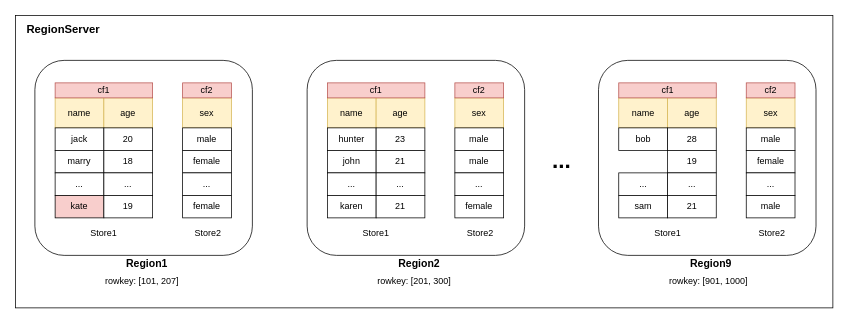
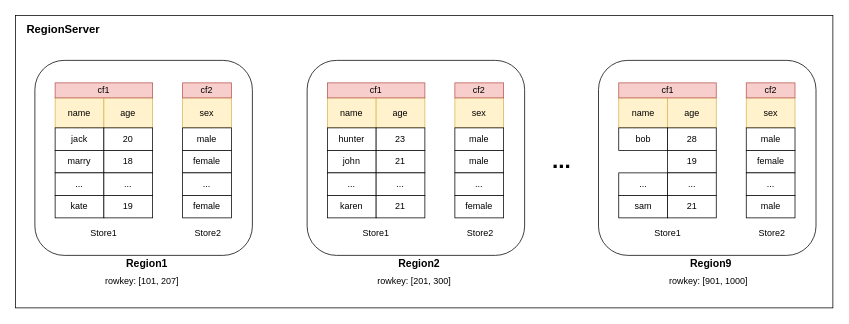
  <mxCell id="0" />
  <mxCell id="1" parent="0" />
  <mxCell id="2" value="" style="rounded=0;whiteSpace=wrap;html=1;" vertex="1" parent="1"><mxGeometry x="20" y="20" width="1090" height="390" as="geometry" /></mxCell>
  <mxCell id="3" value="" style="rounded=1;whiteSpace=wrap;html=1;" vertex="1" parent="1"><mxGeometry x="46" y="80" width="290" height="260" as="geometry" /></mxCell>
  <mxCell id="4" value="&lt;font style=&quot;font-size: 14px&quot;&gt;&lt;b&gt;Region1&lt;/b&gt;&lt;/font&gt;" style="text;html=1;resizable=0;points=[];autosize=1;align=left;verticalAlign=top;spacingTop=-4;" vertex="1" parent="1"><mxGeometry x="166" y="340" width="70" height="20" as="geometry" /></mxCell>
  <mxCell id="5" value="name" style="rounded=0;whiteSpace=wrap;html=1;fillColor=#fff2cc;strokeColor=#d6b656;" vertex="1" parent="1"><mxGeometry x="73" y="130" width="65" height="40" as="geometry" /></mxCell>
  <mxCell id="6" value="age" style="rounded=0;whiteSpace=wrap;html=1;fillColor=#fff2cc;strokeColor=#d6b656;" vertex="1" parent="1"><mxGeometry x="138" y="130" width="65" height="40" as="geometry" /></mxCell>
  <mxCell id="7" value="cf1" style="rounded=0;whiteSpace=wrap;html=1;fillColor=#f8cecc;strokeColor=#b85450;" vertex="1" parent="1"><mxGeometry x="73" y="110" width="130" height="20" as="geometry" /></mxCell>
  <mxCell id="8" value="jack" style="rounded=0;whiteSpace=wrap;html=1;" vertex="1" parent="1"><mxGeometry x="73" y="170" width="65" height="30" as="geometry" /></mxCell>
  <mxCell id="9" value="20" style="rounded=0;whiteSpace=wrap;html=1;" vertex="1" parent="1"><mxGeometry x="138" y="170" width="65" height="30" as="geometry" /></mxCell>
  <mxCell id="10" value="marry" style="rounded=0;whiteSpace=wrap;html=1;" vertex="1" parent="1"><mxGeometry x="73" y="200" width="65" height="30" as="geometry" /></mxCell>
  <mxCell id="11" value="18" style="rounded=0;whiteSpace=wrap;html=1;" vertex="1" parent="1"><mxGeometry x="138" y="200" width="65" height="30" as="geometry" /></mxCell>
  <mxCell id="12" value="..." style="rounded=0;whiteSpace=wrap;html=1;" vertex="1" parent="1"><mxGeometry x="73" y="230" width="65" height="30" as="geometry" /></mxCell>
  <mxCell id="13" value="..." style="rounded=0;whiteSpace=wrap;html=1;" vertex="1" parent="1"><mxGeometry x="138" y="230" width="65" height="30" as="geometry" /></mxCell>
- <mxCell id="14" value="kate" style="rounded=0;whiteSpace=wrap;html=1;fillColor=#f8cecc;" vertex="1" parent="1"><mxGeometry x="73" y="260" width="65" height="30" as="geometry" /></mxCell>
+ <mxCell id="14" value="kate" style="rounded=0;whiteSpace=wrap;html=1;" vertex="1" parent="1"><mxGeometry x="73" y="260" width="65" height="30" as="geometry" /></mxCell>
  <mxCell id="15" value="19" style="rounded=0;whiteSpace=wrap;html=1;" vertex="1" parent="1"><mxGeometry x="138" y="260" width="65" height="30" as="geometry" /></mxCell>
  <mxCell id="16" value="Store1" style="text;html=1;strokeColor=none;fillColor=none;align=center;verticalAlign=middle;whiteSpace=wrap;rounded=0;" vertex="1" parent="1"><mxGeometry x="118" y="300" width="40" height="20" as="geometry" /></mxCell>
  <mxCell id="17" value="sex" style="rounded=0;whiteSpace=wrap;html=1;fillColor=#fff2cc;strokeColor=#d6b656;" vertex="1" parent="1"><mxGeometry x="243" y="130" width="65" height="40" as="geometry" /></mxCell>
  <mxCell id="18" value="cf2" style="rounded=0;whiteSpace=wrap;html=1;fillColor=#f8cecc;strokeColor=#b85450;" vertex="1" parent="1"><mxGeometry x="243" y="110" width="65" height="20" as="geometry" /></mxCell>
  <mxCell id="19" value="male" style="rounded=0;whiteSpace=wrap;html=1;" vertex="1" parent="1"><mxGeometry x="243" y="170" width="65" height="30" as="geometry" /></mxCell>
  <mxCell id="20" value="female" style="rounded=0;whiteSpace=wrap;html=1;" vertex="1" parent="1"><mxGeometry x="243" y="200" width="65" height="30" as="geometry" /></mxCell>
  <mxCell id="21" value="..." style="rounded=0;whiteSpace=wrap;html=1;" vertex="1" parent="1"><mxGeometry x="243" y="230" width="65" height="30" as="geometry" /></mxCell>
  <mxCell id="22" value="female" style="rounded=0;whiteSpace=wrap;html=1;" vertex="1" parent="1"><mxGeometry x="243" y="260" width="65" height="30" as="geometry" /></mxCell>
  <mxCell id="23" value="Store2" style="text;html=1;strokeColor=none;fillColor=none;align=center;verticalAlign=middle;whiteSpace=wrap;rounded=0;" vertex="1" parent="1"><mxGeometry x="257" y="300" width="40" height="20" as="geometry" /></mxCell>
  <mxCell id="24" value="rowkey: [101, 207]" style="text;html=1;resizable=0;points=[];autosize=1;align=left;verticalAlign=top;spacingTop=-4;" vertex="1" parent="1"><mxGeometry x="138" y="364" width="110" height="20" as="geometry" /></mxCell>
  <mxCell id="25" value="" style="rounded=1;whiteSpace=wrap;html=1;" vertex="1" parent="1"><mxGeometry x="409" y="80" width="290" height="260" as="geometry" /></mxCell>
  <mxCell id="26" value="&lt;font style=&quot;font-size: 14px&quot;&gt;&lt;b&gt;Region2&lt;/b&gt;&lt;/font&gt;" style="text;html=1;resizable=0;points=[];autosize=1;align=left;verticalAlign=top;spacingTop=-4;" vertex="1" parent="1"><mxGeometry x="529" y="340" width="70" height="20" as="geometry" /></mxCell>
  <mxCell id="27" value="name" style="rounded=0;whiteSpace=wrap;html=1;fillColor=#fff2cc;strokeColor=#d6b656;" vertex="1" parent="1"><mxGeometry x="436" y="130" width="65" height="40" as="geometry" /></mxCell>
  <mxCell id="28" value="age" style="rounded=0;whiteSpace=wrap;html=1;fillColor=#fff2cc;strokeColor=#d6b656;" vertex="1" parent="1"><mxGeometry x="501" y="130" width="65" height="40" as="geometry" /></mxCell>
  <mxCell id="29" value="cf1" style="rounded=0;whiteSpace=wrap;html=1;fillColor=#f8cecc;strokeColor=#b85450;" vertex="1" parent="1"><mxGeometry x="436" y="110" width="130" height="20" as="geometry" /></mxCell>
  <mxCell id="30" value="hunter" style="rounded=0;whiteSpace=wrap;html=1;" vertex="1" parent="1"><mxGeometry x="436" y="170" width="65" height="30" as="geometry" /></mxCell>
  <mxCell id="31" value="23" style="rounded=0;whiteSpace=wrap;html=1;" vertex="1" parent="1"><mxGeometry x="501" y="170" width="65" height="30" as="geometry" /></mxCell>
  <mxCell id="32" value="john" style="rounded=0;whiteSpace=wrap;html=1;" vertex="1" parent="1"><mxGeometry x="436" y="200" width="65" height="30" as="geometry" /></mxCell>
  <mxCell id="33" value="21" style="rounded=0;whiteSpace=wrap;html=1;" vertex="1" parent="1"><mxGeometry x="501" y="200" width="65" height="30" as="geometry" /></mxCell>
  <mxCell id="34" value="..." style="rounded=0;whiteSpace=wrap;html=1;" vertex="1" parent="1"><mxGeometry x="436" y="230" width="65" height="30" as="geometry" /></mxCell>
  <mxCell id="35" value="..." style="rounded=0;whiteSpace=wrap;html=1;" vertex="1" parent="1"><mxGeometry x="501" y="230" width="65" height="30" as="geometry" /></mxCell>
  <mxCell id="36" value="karen" style="rounded=0;whiteSpace=wrap;html=1;" vertex="1" parent="1"><mxGeometry x="436" y="260" width="65" height="30" as="geometry" /></mxCell>
  <mxCell id="37" value="21" style="rounded=0;whiteSpace=wrap;html=1;" vertex="1" parent="1"><mxGeometry x="501" y="260" width="65" height="30" as="geometry" /></mxCell>
  <mxCell id="38" value="Store1" style="text;html=1;strokeColor=none;fillColor=none;align=center;verticalAlign=middle;whiteSpace=wrap;rounded=0;" vertex="1" parent="1"><mxGeometry x="481" y="300" width="40" height="20" as="geometry" /></mxCell>
  <mxCell id="39" value="sex" style="rounded=0;whiteSpace=wrap;html=1;fillColor=#fff2cc;strokeColor=#d6b656;" vertex="1" parent="1"><mxGeometry x="606" y="130" width="65" height="40" as="geometry" /></mxCell>
  <mxCell id="40" value="cf2" style="rounded=0;whiteSpace=wrap;html=1;fillColor=#f8cecc;strokeColor=#b85450;" vertex="1" parent="1"><mxGeometry x="606" y="110" width="65" height="20" as="geometry" /></mxCell>
  <mxCell id="41" value="male" style="rounded=0;whiteSpace=wrap;html=1;" vertex="1" parent="1"><mxGeometry x="606" y="170" width="65" height="30" as="geometry" /></mxCell>
  <mxCell id="42" value="male" style="rounded=0;whiteSpace=wrap;html=1;" vertex="1" parent="1"><mxGeometry x="606" y="200" width="65" height="30" as="geometry" /></mxCell>
  <mxCell id="43" value="..." style="rounded=0;whiteSpace=wrap;html=1;" vertex="1" parent="1"><mxGeometry x="606" y="230" width="65" height="30" as="geometry" /></mxCell>
  <mxCell id="44" value="female" style="rounded=0;whiteSpace=wrap;html=1;" vertex="1" parent="1"><mxGeometry x="606" y="260" width="65" height="30" as="geometry" /></mxCell>
  <mxCell id="45" value="Store2" style="text;html=1;strokeColor=none;fillColor=none;align=center;verticalAlign=middle;whiteSpace=wrap;rounded=0;" vertex="1" parent="1"><mxGeometry x="620" y="300" width="40" height="20" as="geometry" /></mxCell>
  <mxCell id="46" value="rowkey: [201, 300]" style="text;html=1;resizable=0;points=[];autosize=1;align=left;verticalAlign=top;spacingTop=-4;" vertex="1" parent="1"><mxGeometry x="501" y="364" width="110" height="20" as="geometry" /></mxCell>
  <mxCell id="47" value="" style="rounded=1;whiteSpace=wrap;html=1;" vertex="1" parent="1"><mxGeometry x="797.5" y="80" width="290" height="260" as="geometry" /></mxCell>
  <mxCell id="48" value="&lt;font style=&quot;font-size: 14px&quot;&gt;&lt;b&gt;Region9&lt;/b&gt;&lt;/font&gt;" style="text;html=1;resizable=0;points=[];autosize=1;align=left;verticalAlign=top;spacingTop=-4;" vertex="1" parent="1"><mxGeometry x="917.5" y="340" width="70" height="20" as="geometry" /></mxCell>
  <mxCell id="49" value="name" style="rounded=0;whiteSpace=wrap;html=1;fillColor=#fff2cc;strokeColor=#d6b656;" vertex="1" parent="1"><mxGeometry x="824.5" y="130" width="65" height="40" as="geometry" /></mxCell>
  <mxCell id="50" value="age" style="rounded=0;whiteSpace=wrap;html=1;fillColor=#fff2cc;strokeColor=#d6b656;" vertex="1" parent="1"><mxGeometry x="889.5" y="130" width="65" height="40" as="geometry" /></mxCell>
  <mxCell id="51" value="cf1" style="rounded=0;whiteSpace=wrap;html=1;fillColor=#f8cecc;strokeColor=#b85450;" vertex="1" parent="1"><mxGeometry x="824.5" y="110" width="130" height="20" as="geometry" /></mxCell>
  <mxCell id="52" value="bob" style="rounded=0;whiteSpace=wrap;html=1;" vertex="1" parent="1"><mxGeometry x="824.5" y="170" width="65" height="30" as="geometry" /></mxCell>
  <mxCell id="53" value="28" style="rounded=0;whiteSpace=wrap;html=1;" vertex="1" parent="1"><mxGeometry x="889.5" y="170" width="65" height="30" as="geometry" /></mxCell>
  <mxCell id="54" value="19" style="rounded=0;whiteSpace=wrap;html=1;" vertex="1" parent="1"><mxGeometry x="889.5" y="200" width="65" height="30" as="geometry" /></mxCell>
  <mxCell id="55" value="..." style="rounded=0;whiteSpace=wrap;html=1;" vertex="1" parent="1"><mxGeometry x="824.5" y="230" width="65" height="30" as="geometry" /></mxCell>
  <mxCell id="56" value="..." style="rounded=0;whiteSpace=wrap;html=1;" vertex="1" parent="1"><mxGeometry x="889.5" y="230" width="65" height="30" as="geometry" /></mxCell>
  <mxCell id="57" value="sam" style="rounded=0;whiteSpace=wrap;html=1;" vertex="1" parent="1"><mxGeometry x="824.5" y="260" width="65" height="30" as="geometry" /></mxCell>
  <mxCell id="58" value="21" style="rounded=0;whiteSpace=wrap;html=1;" vertex="1" parent="1"><mxGeometry x="889.5" y="260" width="65" height="30" as="geometry" /></mxCell>
  <mxCell id="59" value="Store1" style="text;html=1;strokeColor=none;fillColor=none;align=center;verticalAlign=middle;whiteSpace=wrap;rounded=0;" vertex="1" parent="1"><mxGeometry x="869.5" y="300" width="40" height="20" as="geometry" /></mxCell>
  <mxCell id="60" value="sex" style="rounded=0;whiteSpace=wrap;html=1;fillColor=#fff2cc;strokeColor=#d6b656;" vertex="1" parent="1"><mxGeometry x="994.5" y="130" width="65" height="40" as="geometry" /></mxCell>
  <mxCell id="61" value="cf2" style="rounded=0;whiteSpace=wrap;html=1;fillColor=#f8cecc;strokeColor=#b85450;" vertex="1" parent="1"><mxGeometry x="994.5" y="110" width="65" height="20" as="geometry" /></mxCell>
  <mxCell id="62" value="male" style="rounded=0;whiteSpace=wrap;html=1;" vertex="1" parent="1"><mxGeometry x="994.5" y="170" width="65" height="30" as="geometry" /></mxCell>
  <mxCell id="63" value="female" style="rounded=0;whiteSpace=wrap;html=1;" vertex="1" parent="1"><mxGeometry x="994.5" y="200" width="65" height="30" as="geometry" /></mxCell>
  <mxCell id="64" value="..." style="rounded=0;whiteSpace=wrap;html=1;" vertex="1" parent="1"><mxGeometry x="994.5" y="230" width="65" height="30" as="geometry" /></mxCell>
  <mxCell id="65" value="male" style="rounded=0;whiteSpace=wrap;html=1;" vertex="1" parent="1"><mxGeometry x="994.5" y="260" width="65" height="30" as="geometry" /></mxCell>
  <mxCell id="66" value="Store2" style="text;html=1;strokeColor=none;fillColor=none;align=center;verticalAlign=middle;whiteSpace=wrap;rounded=0;" vertex="1" parent="1"><mxGeometry x="1008.5" y="300" width="40" height="20" as="geometry" /></mxCell>
  <mxCell id="67" value="rowkey: [901, 1000]" style="text;html=1;resizable=0;points=[];autosize=1;align=left;verticalAlign=top;spacingTop=-4;" vertex="1" parent="1"><mxGeometry x="889.5" y="364" width="120" height="20" as="geometry" /></mxCell>
  <mxCell id="68" value="&lt;b&gt;&lt;font style=&quot;font-size: 30px&quot;&gt;...&lt;/font&gt;&lt;/b&gt;" style="text;html=1;resizable=0;points=[];autosize=1;align=center;verticalAlign=top;spacingTop=-4;" vertex="1" parent="1"><mxGeometry x="728" y="193" width="40" height="20" as="geometry" /></mxCell>
  <mxCell id="69" value="RegionServer" style="text;html=1;strokeColor=none;fillColor=none;align=center;verticalAlign=middle;whiteSpace=wrap;rounded=0;fontStyle=1;fontSize=15;" vertex="1" parent="1"><mxGeometry x="64" y="28" width="40" height="20" as="geometry" /></mxCell>
